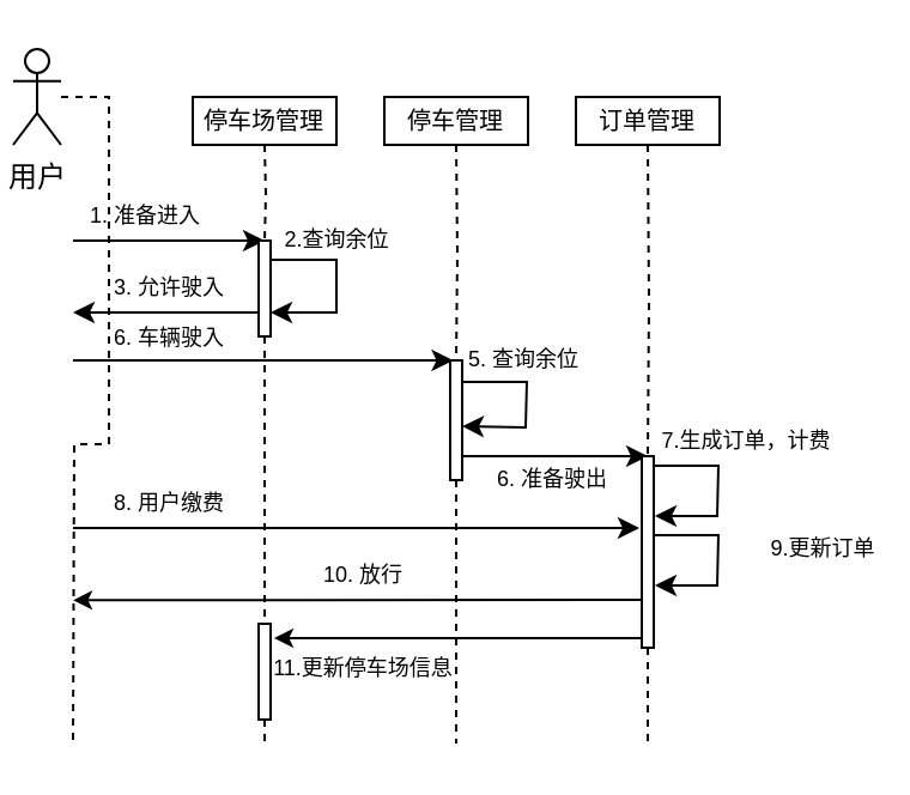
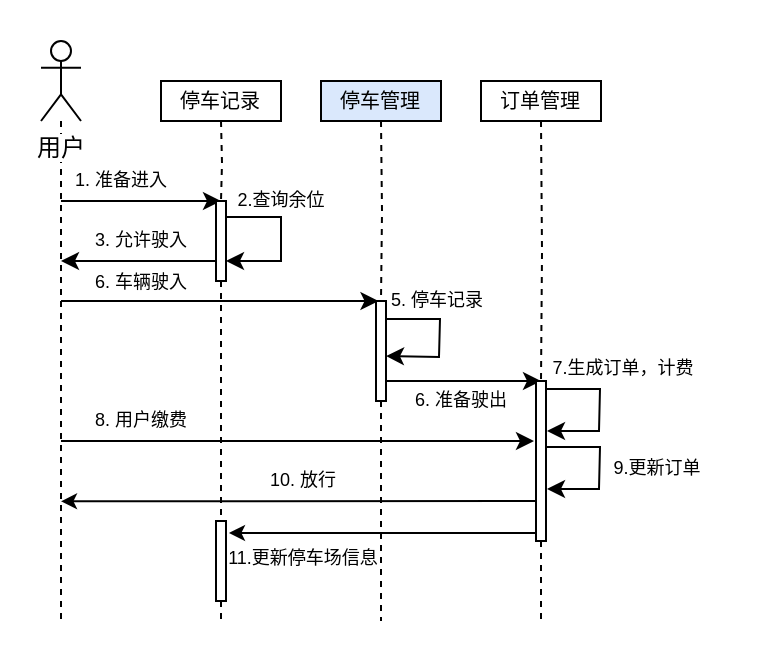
  <mxCell id="0" />
  <mxCell id="1" parent="0" />
  <mxCell id="2" value="3. 允许驶入" style="text;html=1;align=center;verticalAlign=middle;resizable=0;points=[];autosize=1;fontSize=9;" parent="1" vertex="1"><mxGeometry x="40" y="110" width="60" height="20" as="geometry" /></mxCell>
  <mxCell id="3" value="6. 车辆驶入" style="text;html=1;align=center;verticalAlign=middle;resizable=0;points=[];autosize=1;fontSize=9;" parent="1" vertex="1"><mxGeometry x="40" y="131" width="60" height="20" as="geometry" /></mxCell>
  <mxCell id="4" style="edgeStyle=orthogonalEdgeStyle;rounded=0;orthogonalLoop=1;jettySize=auto;html=1;dashed=1;endArrow=none;endFill=0;" parent="1" source="5" edge="1"><mxGeometry relative="1" as="geometry"><mxPoint x="30" y="310" as="targetPoint" /></mxGeometry></mxCell>
- <mxCell id="5" value="用户" style="shape=umlActor;verticalLabelPosition=bottom;labelBackgroundColor=#ffffff;verticalAlign=top;html=1;outlineConnect=0;" parent="1" vertex="1"><mxGeometry x="5" y="20" width="20" height="40" as="geometry" /></mxCell>
+ <mxCell id="5" value="用户" style="shape=umlActor;verticalLabelPosition=bottom;labelBackgroundColor=#ffffff;verticalAlign=top;html=1;outlineConnect=0;" parent="1" vertex="1"><mxGeometry x="20" y="20" width="20" height="40" as="geometry" /></mxCell>
  <mxCell id="6" style="edgeStyle=orthogonalEdgeStyle;rounded=0;orthogonalLoop=1;jettySize=auto;html=1;dashed=1;endArrow=none;endFill=0;" parent="1" source="34" edge="1"><mxGeometry relative="1" as="geometry"><mxPoint x="110" y="310" as="targetPoint" /><mxPoint x="110" y="60" as="sourcePoint" /><Array as="points"><mxPoint x="110" y="304" /><mxPoint x="110" y="304" /></Array></mxGeometry></mxCell>
  <mxCell id="7" style="edgeStyle=orthogonalEdgeStyle;rounded=0;orthogonalLoop=1;jettySize=auto;html=1;dashed=1;endArrow=none;endFill=0;" parent="1" source="18" edge="1"><mxGeometry relative="1" as="geometry"><mxPoint x="190" y="310" as="targetPoint" /><mxPoint x="190" y="60" as="sourcePoint" /></mxGeometry></mxCell>
  <mxCell id="8" style="edgeStyle=orthogonalEdgeStyle;rounded=0;orthogonalLoop=1;jettySize=auto;html=1;dashed=1;endArrow=none;endFill=0;" parent="1" source="25" edge="1"><mxGeometry relative="1" as="geometry"><mxPoint x="270" y="310" as="targetPoint" /><mxPoint x="270" y="60" as="sourcePoint" /></mxGeometry></mxCell>
- <mxCell id="9" value="停车场管理" style="rounded=0;whiteSpace=wrap;html=1;fontSize=10;" parent="1" vertex="1"><mxGeometry x="80" y="40" width="60" height="20" as="geometry" /></mxCell>
+ <mxCell id="9" value="停车记录" style="rounded=0;whiteSpace=wrap;html=1;fontSize=10;" parent="1" vertex="1"><mxGeometry x="80" y="40" width="60" height="20" as="geometry" /></mxCell>
  <mxCell id="10" value="" style="endArrow=classic;html=1;fontSize=10;" parent="1" edge="1"><mxGeometry width="50" height="50" relative="1" as="geometry"><mxPoint x="30" y="100" as="sourcePoint" /><mxPoint x="110" y="100" as="targetPoint" /></mxGeometry></mxCell>
  <mxCell id="11" value="1. 准备进入" style="text;html=1;align=center;verticalAlign=middle;resizable=0;points=[];autosize=1;fontSize=9;" parent="1" vertex="1"><mxGeometry x="30" y="80" width="60" height="20" as="geometry" /></mxCell>
  <mxCell id="12" style="edgeStyle=orthogonalEdgeStyle;rounded=0;orthogonalLoop=1;jettySize=auto;html=1;exitX=0;exitY=0.75;exitDx=0;exitDy=0;endArrow=classic;endFill=1;fontSize=9;" parent="1" source="13" edge="1"><mxGeometry relative="1" as="geometry"><mxPoint x="30" y="130" as="targetPoint" /></mxGeometry></mxCell>
  <mxCell id="13" value="" style="rounded=0;whiteSpace=wrap;html=1;fontSize=10;" parent="1" vertex="1"><mxGeometry x="107.5" y="100" width="5" height="40" as="geometry" /></mxCell>
  <mxCell id="14" style="edgeStyle=orthogonalEdgeStyle;rounded=0;orthogonalLoop=1;jettySize=auto;html=1;dashed=1;endArrow=none;endFill=0;" parent="1" target="13" edge="1"><mxGeometry relative="1" as="geometry"><mxPoint x="110" y="270" as="targetPoint" /><mxPoint x="110" y="60" as="sourcePoint" /></mxGeometry></mxCell>
  <mxCell id="15" value="" style="endArrow=classic;html=1;fontSize=10;rounded=0;entryX=1;entryY=0.75;entryDx=0;entryDy=0;" parent="1" target="13" edge="1"><mxGeometry width="50" height="50" relative="1" as="geometry"><mxPoint x="113" y="108" as="sourcePoint" /><mxPoint x="120" y="130" as="targetPoint" /><Array as="points"><mxPoint x="140" y="108" /><mxPoint x="140" y="130" /></Array></mxGeometry></mxCell>
  <mxCell id="16" value="2.查询余位" style="text;html=1;align=center;verticalAlign=middle;resizable=0;points=[];autosize=1;fontSize=9;" parent="1" vertex="1"><mxGeometry x="110" y="90" width="60" height="20" as="geometry" /></mxCell>
- <mxCell id="17" value="停车管理" style="rounded=0;whiteSpace=wrap;html=1;fontSize=10;" parent="1" vertex="1"><mxGeometry x="160" y="40" width="60" height="20" as="geometry" /></mxCell>
+ <mxCell id="17" value="停车管理" style="rounded=0;whiteSpace=wrap;html=1;fontSize=10;fillColor=#dae8fc;" parent="1" vertex="1"><mxGeometry x="160" y="40" width="60" height="20" as="geometry" /></mxCell>
  <mxCell id="18" value="" style="rounded=0;whiteSpace=wrap;html=1;fontSize=10;" parent="1" vertex="1"><mxGeometry x="187.5" y="150" width="5" height="50" as="geometry" /></mxCell>
  <mxCell id="19" style="edgeStyle=orthogonalEdgeStyle;rounded=0;orthogonalLoop=1;jettySize=auto;html=1;dashed=1;endArrow=none;endFill=0;" parent="1" target="18" edge="1"><mxGeometry relative="1" as="geometry"><mxPoint x="190" y="270" as="targetPoint" /><mxPoint x="190" y="60" as="sourcePoint" /></mxGeometry></mxCell>
  <mxCell id="20" value="" style="endArrow=classic;html=1;fontSize=10;entryX=0.25;entryY=0;entryDx=0;entryDy=0;" parent="1" target="18" edge="1"><mxGeometry width="50" height="50" relative="1" as="geometry"><mxPoint x="30" y="150" as="sourcePoint" /><mxPoint x="110" y="159.66" as="targetPoint" /></mxGeometry></mxCell>
- <mxCell id="21" value="5. 查询余位" style="text;html=1;align=center;verticalAlign=middle;resizable=0;points=[];autosize=1;fontSize=9;" parent="1" vertex="1"><mxGeometry x="187.5" y="140" width="60" height="20" as="geometry" /></mxCell>
+ <mxCell id="21" value="5. 停车记录" style="text;html=1;align=center;verticalAlign=middle;resizable=0;points=[];autosize=1;fontSize=9;" parent="1" vertex="1"><mxGeometry x="187.5" y="140" width="60" height="20" as="geometry" /></mxCell>
  <mxCell id="22" value="订单管理" style="rounded=0;whiteSpace=wrap;html=1;fontSize=10;" parent="1" vertex="1"><mxGeometry x="240" y="40" width="60" height="20" as="geometry" /></mxCell>
  <mxCell id="23" value="" style="endArrow=classic;html=1;fontSize=10;" parent="1" edge="1"><mxGeometry width="50" height="50" relative="1" as="geometry"><mxPoint x="193" y="190" as="sourcePoint" /><mxPoint x="270" y="190" as="targetPoint" /></mxGeometry></mxCell>
  <mxCell id="24" style="edgeStyle=none;rounded=0;orthogonalLoop=1;jettySize=auto;html=1;startArrow=none;startFill=0;startSize=5;endArrow=classic;endFill=1;endSize=5;fillColor=#B2CEF7;fontSize=12;entryX=1.397;entryY=0.15;entryDx=0;entryDy=0;entryPerimeter=0;" edge="1" parent="1"><mxGeometry relative="1" as="geometry"><mxPoint x="267.5" y="266" as="sourcePoint" /><mxPoint x="113.985" y="266" as="targetPoint" /></mxGeometry></mxCell>
  <mxCell id="25" value="" style="rounded=0;whiteSpace=wrap;html=1;fontSize=10;" parent="1" vertex="1"><mxGeometry x="267.5" y="190" width="5" height="80" as="geometry" /></mxCell>
  <mxCell id="26" style="edgeStyle=orthogonalEdgeStyle;rounded=0;orthogonalLoop=1;jettySize=auto;html=1;dashed=1;endArrow=none;endFill=0;" parent="1" target="25" edge="1"><mxGeometry relative="1" as="geometry"><mxPoint x="270" y="270" as="targetPoint" /><mxPoint x="270" y="60" as="sourcePoint" /></mxGeometry></mxCell>
  <mxCell id="27" value="6. 准备驶出" style="text;html=1;align=center;verticalAlign=middle;resizable=0;points=[];autosize=1;fontSize=9;" parent="1" vertex="1"><mxGeometry x="200" y="190" width="60" height="20" as="geometry" /></mxCell>
  <mxCell id="28" value="" style="endArrow=classic;html=1;fontSize=10;rounded=0;" parent="1" edge="1"><mxGeometry width="50" height="50" relative="1" as="geometry"><mxPoint x="272.5" y="194" as="sourcePoint" /><mxPoint x="273" y="215" as="targetPoint" /><Array as="points"><mxPoint x="299.5" y="194" /><mxPoint x="299" y="215" /></Array></mxGeometry></mxCell>
  <mxCell id="29" value="7.生成订单，计费" style="text;html=1;align=center;verticalAlign=middle;resizable=0;points=[];autosize=1;fontSize=9;" parent="1" vertex="1"><mxGeometry x="265.5" y="174" width="90" height="20" as="geometry" /></mxCell>
  <mxCell id="30" style="edgeStyle=orthogonalEdgeStyle;rounded=0;orthogonalLoop=1;jettySize=auto;html=1;exitX=0;exitY=0.75;exitDx=0;exitDy=0;endArrow=classic;endFill=1;fontSize=9;" parent="1" edge="1"><mxGeometry relative="1" as="geometry"><mxPoint x="266.5" y="220" as="targetPoint" /><mxPoint x="30" y="220" as="sourcePoint" /></mxGeometry></mxCell>
  <mxCell id="31" value="8. 用户缴费" style="text;html=1;align=center;verticalAlign=middle;resizable=0;points=[];autosize=1;fontSize=9;" parent="1" vertex="1"><mxGeometry x="40" y="200" width="60" height="20" as="geometry" /></mxCell>
  <mxCell id="32" value="" style="endArrow=classic;html=1;fontSize=10;rounded=0;entryX=1;entryY=0.75;entryDx=0;entryDy=0;" edge="1" parent="1"><mxGeometry width="50" height="50" relative="1" as="geometry"><mxPoint x="192.5" y="159" as="sourcePoint" /><mxPoint x="192.5" y="177.5" as="targetPoint" /><Array as="points"><mxPoint x="219.5" y="159" /><mxPoint x="219" y="178" /></Array></mxGeometry></mxCell>
  <mxCell id="33" style="edgeStyle=none;rounded=0;orthogonalLoop=1;jettySize=auto;html=1;exitX=0;exitY=0.75;exitDx=0;exitDy=0;startArrow=none;startFill=0;startSize=5;endArrow=classic;endFill=1;endSize=5;fillColor=#B2CEF7;fontSize=12;" edge="1" parent="1" source="25"><mxGeometry relative="1" as="geometry"><mxPoint x="30" y="250.138" as="targetPoint" /><mxPoint x="107.5" y="250" as="sourcePoint" /></mxGeometry></mxCell>
  <mxCell id="34" value="" style="rounded=0;whiteSpace=wrap;html=1;fontSize=10;" vertex="1" parent="1"><mxGeometry x="107.5" y="260" width="5" height="40" as="geometry" /></mxCell>
  <mxCell id="35" style="edgeStyle=orthogonalEdgeStyle;rounded=0;orthogonalLoop=1;jettySize=auto;html=1;dashed=1;endArrow=none;endFill=0;" edge="1" parent="1" source="13" target="34"><mxGeometry relative="1" as="geometry"><mxPoint x="110" y="290" as="targetPoint" /><mxPoint x="110" y="140" as="sourcePoint" /></mxGeometry></mxCell>
  <mxCell id="36" value="" style="endArrow=classic;html=1;fontSize=10;rounded=0;" edge="1" parent="1"><mxGeometry width="50" height="50" relative="1" as="geometry"><mxPoint x="272.5" y="223" as="sourcePoint" /><mxPoint x="273" y="244" as="targetPoint" /><Array as="points"><mxPoint x="299.5" y="223" /><mxPoint x="299" y="244" /></Array></mxGeometry></mxCell>
- <mxCell id="37" value="9.更新订单" style="text;html=1;align=center;verticalAlign=middle;resizable=0;points=[];autosize=1;fontSize=9;" vertex="1" parent="1"><mxGeometry x="313" y="219" width="60" height="20" as="geometry" /></mxCell>
+ <mxCell id="37" value="9.更新订单" style="text;html=1;align=center;verticalAlign=middle;resizable=0;points=[];autosize=1;fontSize=9;" vertex="1" parent="1"><mxGeometry x="298" y="224" width="60" height="20" as="geometry" /></mxCell>
  <mxCell id="38" value="11.更新停车场信息" style="text;html=1;align=center;verticalAlign=middle;resizable=0;points=[];autosize=1;fontSize=9;" vertex="1" parent="1"><mxGeometry x="105.5" y="269" width="90" height="20" as="geometry" /></mxCell>
  <mxCell id="39" value="10. 放行" style="text;html=1;align=center;verticalAlign=middle;resizable=0;points=[];autosize=1;fontSize=9;" vertex="1" parent="1"><mxGeometry x="125.5" y="230" width="50" height="20" as="geometry" /></mxCell>
